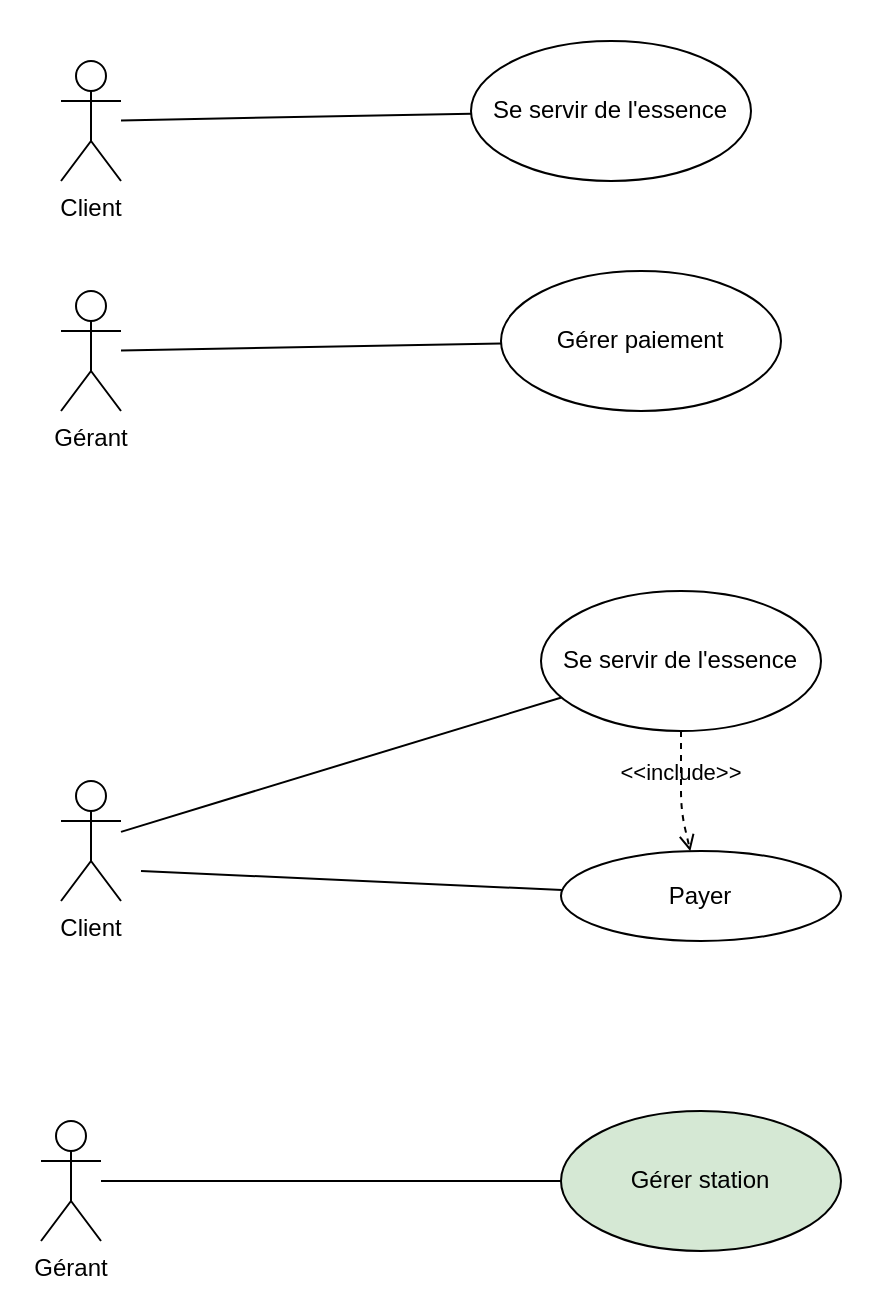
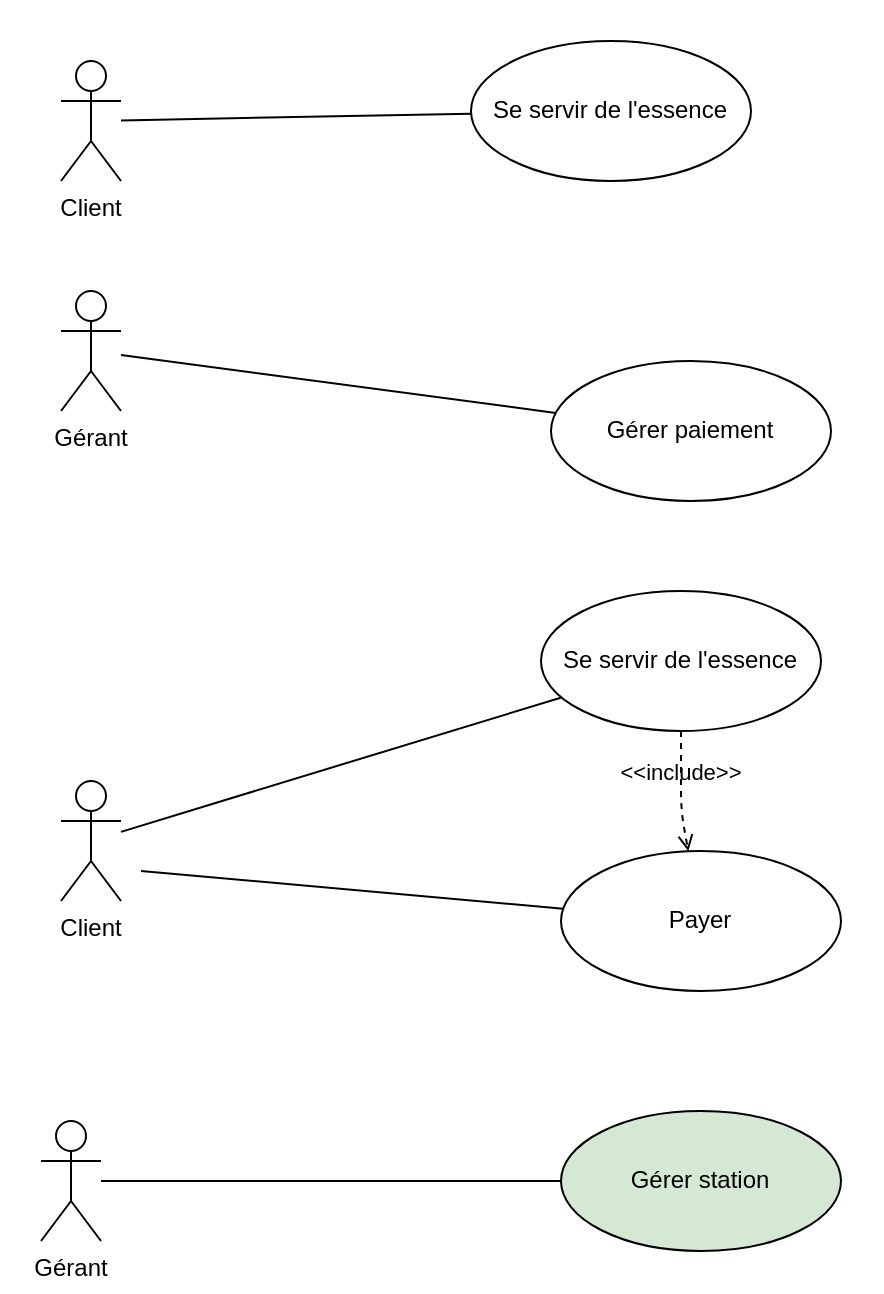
  <mxCell id="0" />
  <mxCell id="1" parent="0" />
  <mxCell id="2" style="edgeStyle=none;html=1;endArrow=none;endFill=0;" parent="1" source="3" target="4" edge="1"><mxGeometry relative="1" as="geometry" /></mxCell>
  <mxCell id="3" value="Client" style="shape=umlActor;verticalLabelPosition=bottom;verticalAlign=top;html=1;" parent="1" vertex="1"><mxGeometry x="30" y="30" width="30" height="60" as="geometry" /></mxCell>
  <mxCell id="4" value="Se servir de l'essence" style="ellipse;whiteSpace=wrap;html=1;" parent="1" vertex="1"><mxGeometry x="235" y="20" width="140" height="70" as="geometry" /></mxCell>
  <mxCell id="5" style="edgeStyle=none;html=1;endArrow=none;endFill=0;" edge="1" parent="1" source="6" target="7"><mxGeometry relative="1" as="geometry" /></mxCell>
  <mxCell id="6" value="Gérant" style="shape=umlActor;verticalLabelPosition=bottom;verticalAlign=top;html=1;" vertex="1" parent="1"><mxGeometry x="30" y="145" width="30" height="60" as="geometry" /></mxCell>
- <mxCell id="7" value="Gérer paiement" style="ellipse;whiteSpace=wrap;html=1;" vertex="1" parent="1"><mxGeometry x="250" y="135" width="140" height="70" as="geometry" /></mxCell>
+ <mxCell id="7" value="Gérer paiement" style="ellipse;whiteSpace=wrap;html=1;" vertex="1" parent="1"><mxGeometry x="275" y="180" width="140" height="70" as="geometry" /></mxCell>
  <mxCell id="8" style="edgeStyle=none;html=1;endArrow=none;endFill=0;" edge="1" parent="1" source="9" target="13"><mxGeometry relative="1" as="geometry"><mxPoint x="235" y="420" as="targetPoint" /></mxGeometry></mxCell>
  <mxCell id="9" value="Client" style="shape=umlActor;verticalLabelPosition=bottom;verticalAlign=top;html=1;" vertex="1" parent="1"><mxGeometry x="30" y="390" width="30" height="60" as="geometry" /></mxCell>
  <mxCell id="10" style="edgeStyle=none;html=1;endArrow=none;endFill=0;" edge="1" parent="1" source="11" target="12"><mxGeometry relative="1" as="geometry" /></mxCell>
  <mxCell id="11" value="Gérant" style="shape=umlActor;verticalLabelPosition=bottom;verticalAlign=top;html=1;" vertex="1" parent="1"><mxGeometry x="20" y="560" width="30" height="60" as="geometry" /></mxCell>
  <mxCell id="12" value="Gérer station" style="ellipse;whiteSpace=wrap;html=1;fillColor=#d5e8d4;" vertex="1" parent="1"><mxGeometry x="280" y="555" width="140" height="70" as="geometry" /></mxCell>
  <mxCell id="13" value="Se servir de l'essence" style="ellipse;whiteSpace=wrap;html=1;" vertex="1" parent="1"><mxGeometry x="270" y="295" width="140" height="70" as="geometry" /></mxCell>
- <mxCell id="14" value="Payer" style="ellipse;whiteSpace=wrap;html=1;" vertex="1" parent="1"><mxGeometry x="280" y="425" width="140" height="45" as="geometry" /></mxCell>
+ <mxCell id="14" value="Payer" style="ellipse;whiteSpace=wrap;html=1;" vertex="1" parent="1"><mxGeometry x="280" y="425" width="140" height="70" as="geometry" /></mxCell>
  <mxCell id="15" style="edgeStyle=none;html=1;endArrow=none;endFill=0;" edge="1" parent="1" target="14"><mxGeometry relative="1" as="geometry"><mxPoint x="288.468" y="366.687" as="targetPoint" /><mxPoint x="70" y="435" as="sourcePoint" /></mxGeometry></mxCell>
  <mxCell id="16" value="&amp;lt;&amp;lt;include&amp;gt;&amp;gt;" style="html=1;verticalAlign=bottom;labelBackgroundColor=none;endArrow=open;endFill=0;dashed=1;" edge="1" parent="1" source="13" target="14"><mxGeometry width="160" relative="1" as="geometry"><mxPoint x="210" y="445" as="sourcePoint" /><mxPoint x="370" y="445" as="targetPoint" /><Array as="points"><mxPoint x="340" y="405" /></Array></mxGeometry></mxCell>
